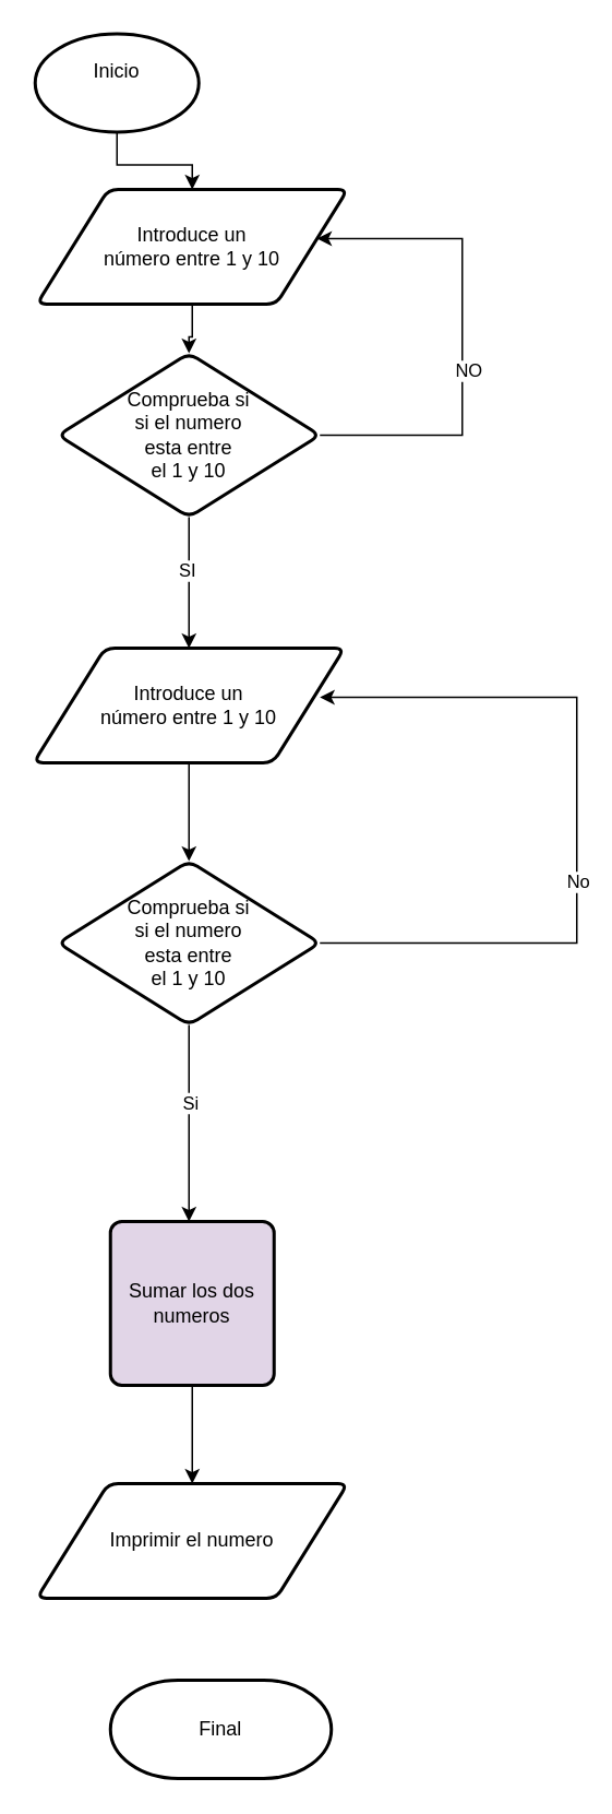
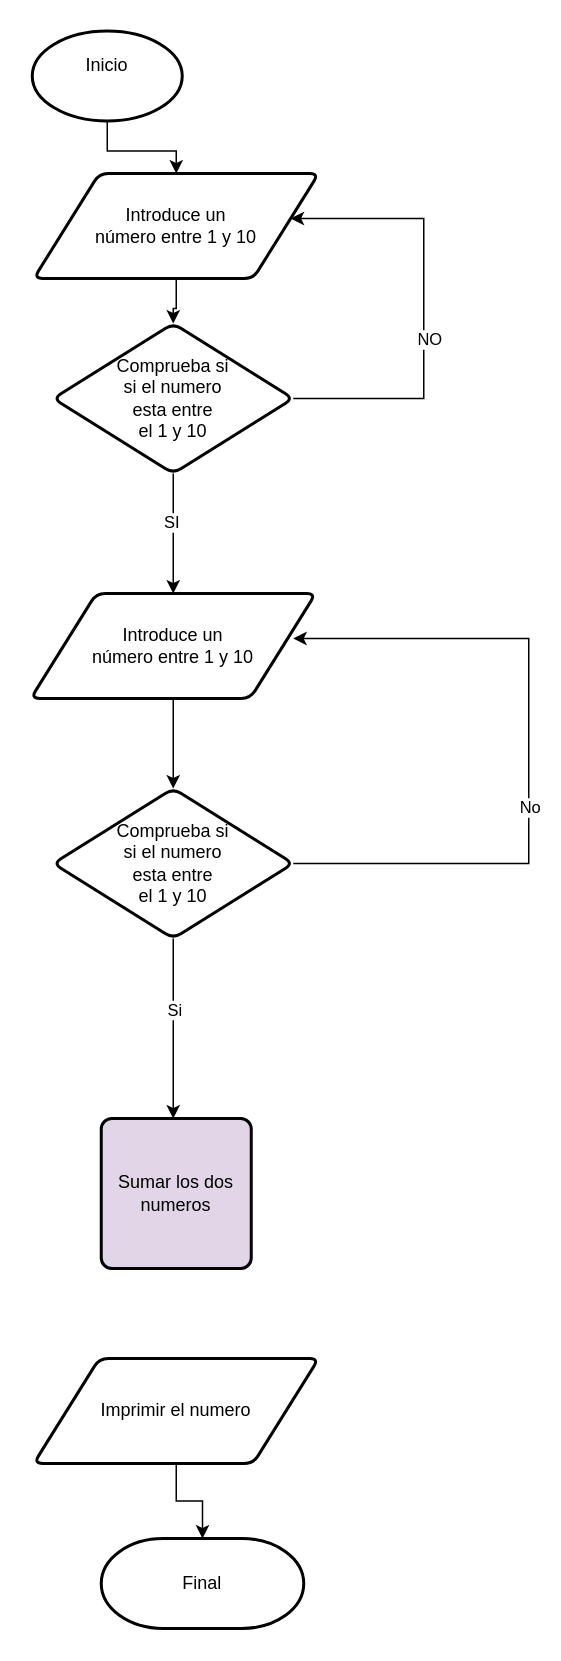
  <mxCell id="0" />
  <mxCell id="1" parent="0" />
  <mxCell id="2" value="" style="edgeStyle=orthogonalEdgeStyle;rounded=0;orthogonalLoop=1;jettySize=auto;html=1;" parent="1" source="3" target="10" edge="1"><mxGeometry relative="1" as="geometry" /></mxCell>
  <mxCell id="3" value="&lt;div&gt;Introduce un &lt;br&gt;&lt;/div&gt;&lt;div&gt;número entre 1 y 10&lt;/div&gt;" style="shape=parallelogram;html=1;strokeWidth=2;perimeter=parallelogramPerimeter;whiteSpace=wrap;rounded=1;arcSize=12;size=0.23;" parent="1" vertex="1"><mxGeometry x="22" y="115" width="190" height="70" as="geometry" /></mxCell>
  <mxCell id="4" value="" style="edgeStyle=orthogonalEdgeStyle;rounded=0;orthogonalLoop=1;jettySize=auto;html=1;" parent="1" source="5" target="3" edge="1"><mxGeometry relative="1" as="geometry" /></mxCell>
  <mxCell id="5" value="&lt;div&gt;Inicio&lt;/div&gt;&lt;div&gt;&lt;br&gt;&lt;/div&gt;" style="strokeWidth=2;html=1;shape=mxgraph.flowchart.start_1;whiteSpace=wrap;" parent="1" vertex="1"><mxGeometry x="21" y="20" width="100" height="60" as="geometry" /></mxCell>
  <mxCell id="6" style="edgeStyle=orthogonalEdgeStyle;rounded=0;orthogonalLoop=1;jettySize=auto;html=1;exitX=1;exitY=0.5;exitDx=0;exitDy=0;" parent="1" source="10" target="3" edge="1"><mxGeometry relative="1" as="geometry"><mxPoint x="272" y="145" as="targetPoint" /><Array as="points"><mxPoint x="282" y="265" /><mxPoint x="282" y="145" /></Array></mxGeometry></mxCell>
  <mxCell id="7" value="&lt;div&gt;NO&lt;/div&gt;" style="edgeLabel;html=1;align=center;verticalAlign=middle;resizable=0;points=[];" parent="6" vertex="1" connectable="0"><mxGeometry x="-0.141" y="-3" relative="1" as="geometry"><mxPoint as="offset" /></mxGeometry></mxCell>
  <mxCell id="8" style="edgeStyle=orthogonalEdgeStyle;rounded=0;orthogonalLoop=1;jettySize=auto;html=1;exitX=0.5;exitY=1;exitDx=0;exitDy=0;" parent="1" source="10" edge="1"><mxGeometry relative="1" as="geometry"><mxPoint x="115" y="395" as="targetPoint" /></mxGeometry></mxCell>
  <mxCell id="9" value="SI" style="edgeLabel;html=1;align=center;verticalAlign=middle;resizable=0;points=[];" parent="8" vertex="1" connectable="0"><mxGeometry x="-0.203" y="-2" relative="1" as="geometry"><mxPoint as="offset" /></mxGeometry></mxCell>
  <mxCell id="10" value="&lt;div&gt;Comprueba si&lt;/div&gt;&lt;div&gt;si el numero&lt;/div&gt;&lt;div&gt;esta entre&lt;/div&gt;&lt;div&gt;el 1 y 10&lt;br&gt;&lt;/div&gt;" style="rhombus;whiteSpace=wrap;html=1;strokeWidth=2;rounded=1;arcSize=12;" parent="1" vertex="1"><mxGeometry x="35" y="215" width="160" height="100" as="geometry" /></mxCell>
  <mxCell id="11" value="" style="edgeStyle=orthogonalEdgeStyle;rounded=0;orthogonalLoop=1;jettySize=auto;html=1;" edge="1" parent="1" source="12" target="17"><mxGeometry relative="1" as="geometry" /></mxCell>
  <mxCell id="12" value="&lt;div&gt;Introduce un &lt;br&gt;&lt;/div&gt;&lt;div&gt;número entre 1 y 10&lt;/div&gt;" style="shape=parallelogram;html=1;strokeWidth=2;perimeter=parallelogramPerimeter;whiteSpace=wrap;rounded=1;arcSize=12;size=0.23;" vertex="1" parent="1"><mxGeometry x="20" y="395" width="190" height="70" as="geometry" /></mxCell>
  <mxCell id="13" style="edgeStyle=orthogonalEdgeStyle;rounded=0;orthogonalLoop=1;jettySize=auto;html=1;exitX=1;exitY=0.5;exitDx=0;exitDy=0;entryX=0.921;entryY=0.429;entryDx=0;entryDy=0;entryPerimeter=0;" edge="1" parent="1" source="17" target="12"><mxGeometry relative="1" as="geometry"><mxPoint x="342" y="425" as="targetPoint" /><Array as="points"><mxPoint x="352" y="575" /><mxPoint x="352" y="425" /></Array></mxGeometry></mxCell>
  <mxCell id="14" value="No" style="edgeLabel;html=1;align=center;verticalAlign=middle;resizable=0;points=[];" vertex="1" connectable="0" parent="13"><mxGeometry x="-0.16" relative="1" as="geometry"><mxPoint as="offset" /></mxGeometry></mxCell>
  <mxCell id="15" value="" style="edgeStyle=orthogonalEdgeStyle;rounded=0;orthogonalLoop=1;jettySize=auto;html=1;entryX=0.5;entryY=0;entryDx=0;entryDy=0;" edge="1" parent="1" source="17"><mxGeometry relative="1" as="geometry"><mxPoint x="115" y="745" as="targetPoint" /></mxGeometry></mxCell>
  <mxCell id="16" value="Si" style="edgeLabel;html=1;align=center;verticalAlign=middle;resizable=0;points=[];" vertex="1" connectable="0" parent="15"><mxGeometry x="-0.22" relative="1" as="geometry"><mxPoint as="offset" /></mxGeometry></mxCell>
  <mxCell id="17" value="&lt;div&gt;Comprueba si&lt;/div&gt;&lt;div&gt;si el numero&lt;/div&gt;&lt;div&gt;esta entre&lt;/div&gt;&lt;div&gt;el 1 y 10&lt;br&gt;&lt;/div&gt;" style="rhombus;whiteSpace=wrap;html=1;strokeWidth=2;rounded=1;arcSize=12;" vertex="1" parent="1"><mxGeometry x="35" y="525" width="160" height="100" as="geometry" /></mxCell>
- <mxCell id="18" value="" style="edgeStyle=orthogonalEdgeStyle;rounded=0;orthogonalLoop=1;jettySize=auto;html=1;" edge="1" parent="1" source="19" target="21"><mxGeometry relative="1" as="geometry" /></mxCell>
  <mxCell id="19" value="Sumar los dos numeros" style="rounded=1;whiteSpace=wrap;html=1;absoluteArcSize=1;arcSize=14;strokeWidth=2;fillColor=#e1d5e7;" vertex="1" parent="1"><mxGeometry x="67" y="745" width="100" height="100" as="geometry" /></mxCell>
+ <mxCell id="20" value="" style="edgeStyle=orthogonalEdgeStyle;rounded=0;orthogonalLoop=1;jettySize=auto;html=1;" edge="1" parent="1" source="21" target="22"><mxGeometry relative="1" as="geometry" /></mxCell>
  <mxCell id="21" value="Imprimir el numero" style="shape=parallelogram;html=1;strokeWidth=2;perimeter=parallelogramPerimeter;whiteSpace=wrap;rounded=1;arcSize=12;size=0.23;" vertex="1" parent="1"><mxGeometry x="22" y="905" width="190" height="70" as="geometry" /></mxCell>
  <mxCell id="22" value="Final" style="strokeWidth=2;html=1;shape=mxgraph.flowchart.terminator;whiteSpace=wrap;" vertex="1" parent="1"><mxGeometry x="67" y="1025" width="135" height="60" as="geometry" /></mxCell>
